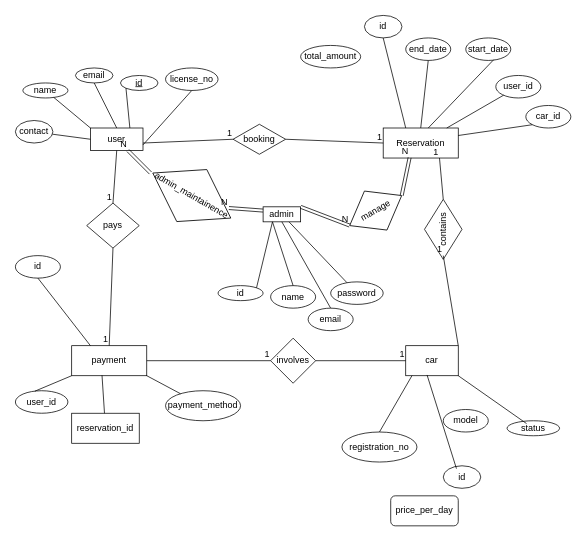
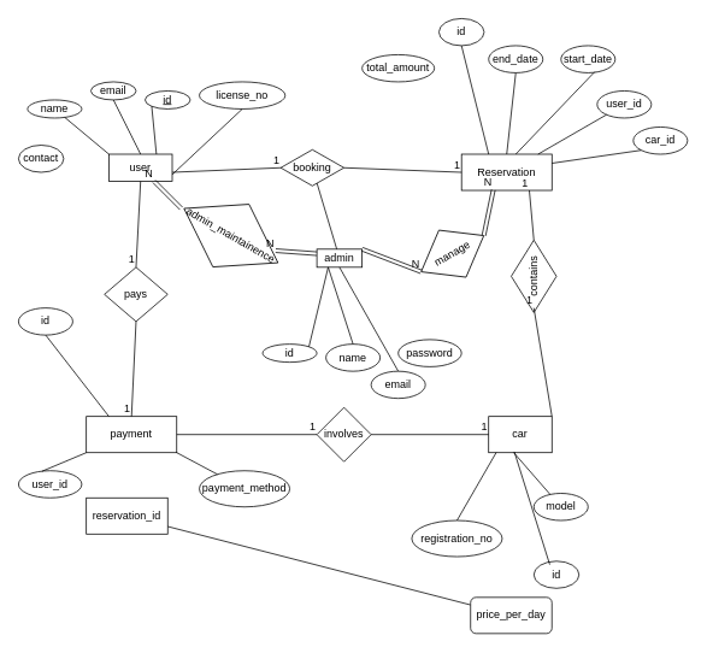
  <mxCell id="0" />
  <mxCell id="1" parent="0" />
  <mxCell id="2" value="user" style="whiteSpace=wrap;html=1;align=center;" vertex="1" parent="1"><mxGeometry x="120" y="170" width="70" height="30" as="geometry" /></mxCell>
  <mxCell id="3" value="id" style="ellipse;whiteSpace=wrap;html=1;align=center;fontStyle=4;" vertex="1" parent="1"><mxGeometry x="160" y="100" width="50" height="20" as="geometry" /></mxCell>
  <mxCell id="4" value="user_id" style="ellipse;whiteSpace=wrap;html=1;align=center;" vertex="1" parent="1"><mxGeometry x="20" y="520" width="70" height="30" as="geometry" /></mxCell>
  <mxCell id="5" value="contact" style="ellipse;whiteSpace=wrap;html=1;align=center;" vertex="1" parent="1"><mxGeometry x="20" y="160" width="50" height="30" as="geometry" /></mxCell>
  <mxCell id="6" value="name" style="ellipse;whiteSpace=wrap;html=1;align=center;" vertex="1" parent="1"><mxGeometry x="30" y="110" width="60" height="20" as="geometry" /></mxCell>
- <mxCell id="7" value="license_no" style="ellipse;whiteSpace=wrap;html=1;align=center;" vertex="1" parent="1"><mxGeometry x="220" y="90" width="70" height="30" as="geometry" /></mxCell>
+ <mxCell id="7" value="license_no" style="ellipse;whiteSpace=wrap;html=1;align=center;" vertex="1" parent="1"><mxGeometry x="220" y="90" width="95" height="30" as="geometry" /></mxCell>
  <mxCell id="8" value="id" style="ellipse;whiteSpace=wrap;html=1;align=center;" vertex="1" parent="1"><mxGeometry x="485" y="20" width="50" height="30" as="geometry" /></mxCell>
  <mxCell id="9" value="id" style="ellipse;whiteSpace=wrap;html=1;align=center;" vertex="1" parent="1"><mxGeometry x="20" y="340" width="60" height="30" as="geometry" /></mxCell>
  <mxCell id="10" style="edgeStyle=orthogonalEdgeStyle;rounded=0;orthogonalLoop=1;jettySize=auto;html=1;exitX=0.5;exitY=0;exitDx=0;exitDy=0;" edge="1" parent="1" source="11"><mxGeometry relative="1" as="geometry"><mxPoint x="125" y="90" as="targetPoint" /></mxGeometry></mxCell>
  <mxCell id="11" value="email" style="ellipse;whiteSpace=wrap;html=1;align=center;" vertex="1" parent="1"><mxGeometry x="100" y="90" width="50" height="20" as="geometry" /></mxCell>
  <mxCell id="12" value="reservation_id" style="whiteSpace=wrap;html=1;align=center;rounded=0;" vertex="1" parent="1"><mxGeometry x="95" y="550" width="90" height="40" as="geometry" /></mxCell>
  <mxCell id="13" value="payment_method" style="ellipse;whiteSpace=wrap;html=1;align=center;" vertex="1" parent="1"><mxGeometry x="220" y="520" width="100" height="40" as="geometry" /></mxCell>
  <mxCell id="14" value="" style="endArrow=none;html=1;rounded=0;entryX=1;entryY=0.75;entryDx=0;entryDy=0;exitX=0.5;exitY=1;exitDx=0;exitDy=0;" edge="1" parent="1" source="7" target="2"><mxGeometry relative="1" as="geometry"><mxPoint x="230" y="180" as="sourcePoint" /><mxPoint x="180" y="190" as="targetPoint" /></mxGeometry></mxCell>
  <mxCell id="15" value="" style="endArrow=none;html=1;rounded=0;exitX=0;exitY=1;exitDx=0;exitDy=0;entryX=0.75;entryY=0;entryDx=0;entryDy=0;" edge="1" parent="1" source="3" target="2"><mxGeometry relative="1" as="geometry"><mxPoint x="470" y="310" as="sourcePoint" /><mxPoint x="630" y="310" as="targetPoint" /></mxGeometry></mxCell>
  <mxCell id="16" value="" style="endArrow=none;html=1;rounded=0;exitX=0.5;exitY=1;exitDx=0;exitDy=0;entryX=0.5;entryY=0;entryDx=0;entryDy=0;" edge="1" parent="1" source="11" target="2"><mxGeometry relative="1" as="geometry"><mxPoint x="470" y="310" as="sourcePoint" /><mxPoint x="140" y="160" as="targetPoint" /></mxGeometry></mxCell>
  <mxCell id="17" value="" style="endArrow=none;html=1;rounded=0;entryX=0;entryY=0;entryDx=0;entryDy=0;" edge="1" parent="1" source="6" target="2"><mxGeometry relative="1" as="geometry"><mxPoint x="470" y="310" as="sourcePoint" /><mxPoint x="630" y="310" as="targetPoint" /></mxGeometry></mxCell>
- <mxCell id="18" value="" style="endArrow=none;html=1;rounded=0;entryX=0;entryY=0.5;entryDx=0;entryDy=0;" edge="1" parent="1" source="5" target="2"><mxGeometry relative="1" as="geometry"><mxPoint x="470" y="310" as="sourcePoint" /><mxPoint x="630" y="310" as="targetPoint" /></mxGeometry></mxCell>
  <mxCell id="19" value="payment" style="whiteSpace=wrap;html=1;align=center;" vertex="1" parent="1"><mxGeometry x="95" y="460" width="100" height="40" as="geometry" /></mxCell>
- <mxCell id="20" value="pays" style="shape=rhombus;perimeter=rhombusPerimeter;whiteSpace=wrap;html=1;align=center;" vertex="1" parent="1"><mxGeometry x="115" y="270" width="70" height="60" as="geometry" /></mxCell>
+ <mxCell id="20" value="pays" style="shape=rhombus;perimeter=rhombusPerimeter;whiteSpace=wrap;html=1;align=center;" vertex="1" parent="1"><mxGeometry x="115" y="295" width="70" height="60" as="geometry" /></mxCell>
  <mxCell id="21" value="" style="endArrow=none;html=1;rounded=0;exitX=0.5;exitY=1;exitDx=0;exitDy=0;entryX=0.5;entryY=0;entryDx=0;entryDy=0;" edge="1" parent="1" source="2" target="20"><mxGeometry relative="1" as="geometry"><mxPoint x="470" y="310" as="sourcePoint" /><mxPoint x="630" y="310" as="targetPoint" /></mxGeometry></mxCell>
  <mxCell id="22" value="1" style="resizable=0;html=1;whiteSpace=wrap;align=right;verticalAlign=bottom;" connectable="0" vertex="1" parent="21"><mxGeometry x="1" relative="1" as="geometry" /></mxCell>
  <mxCell id="23" value="" style="endArrow=none;html=1;rounded=0;exitX=0.5;exitY=1;exitDx=0;exitDy=0;entryX=0.5;entryY=0;entryDx=0;entryDy=0;" edge="1" parent="1" source="20" target="19"><mxGeometry relative="1" as="geometry"><mxPoint x="470" y="310" as="sourcePoint" /><mxPoint x="630" y="310" as="targetPoint" /></mxGeometry></mxCell>
  <mxCell id="24" value="1" style="resizable=0;html=1;whiteSpace=wrap;align=right;verticalAlign=bottom;" connectable="0" vertex="1" parent="23"><mxGeometry x="1" relative="1" as="geometry" /></mxCell>
  <mxCell id="25" value="" style="endArrow=none;html=1;rounded=0;exitX=0.5;exitY=1;exitDx=0;exitDy=0;entryX=0.25;entryY=0;entryDx=0;entryDy=0;" edge="1" parent="1" source="9" target="19"><mxGeometry relative="1" as="geometry"><mxPoint x="470" y="450" as="sourcePoint" /><mxPoint x="630" y="450" as="targetPoint" /></mxGeometry></mxCell>
  <mxCell id="26" value="" style="endArrow=none;html=1;rounded=0;exitX=0.371;exitY=0.02;exitDx=0;exitDy=0;exitPerimeter=0;entryX=0;entryY=1;entryDx=0;entryDy=0;" edge="1" parent="1" source="4" target="19"><mxGeometry relative="1" as="geometry"><mxPoint x="470" y="450" as="sourcePoint" /><mxPoint x="630" y="450" as="targetPoint" /></mxGeometry></mxCell>
- <mxCell id="27" value="" style="endArrow=none;html=1;rounded=0;entryX=0.404;entryY=0.985;entryDx=0;entryDy=0;entryPerimeter=0;" edge="1" parent="1" source="12" target="19"><mxGeometry relative="1" as="geometry"><mxPoint x="470" y="450" as="sourcePoint" /><mxPoint x="140" y="460" as="targetPoint" /></mxGeometry></mxCell>
+ <mxCell id="27" value="" style="endArrow=none;html=1;rounded=0;" edge="1" parent="1" source="12" target="36"><mxGeometry relative="1" as="geometry"><mxPoint x="470" y="450" as="sourcePoint" /><mxPoint x="140" y="460" as="targetPoint" /></mxGeometry></mxCell>
  <mxCell id="28" value="" style="endArrow=none;html=1;rounded=0;exitX=1;exitY=1;exitDx=0;exitDy=0;" edge="1" parent="1" source="19" target="13"><mxGeometry relative="1" as="geometry"><mxPoint x="280" y="450" as="sourcePoint" /><mxPoint x="440" y="450" as="targetPoint" /></mxGeometry></mxCell>
  <mxCell id="29" value="car" style="whiteSpace=wrap;html=1;align=center;" vertex="1" parent="1"><mxGeometry x="540" y="460" width="70" height="40" as="geometry" /></mxCell>
  <mxCell id="30" value="start_date" style="ellipse;whiteSpace=wrap;html=1;align=center;" vertex="1" parent="1"><mxGeometry x="620" y="50" width="60" height="30" as="geometry" /></mxCell>
  <mxCell id="31" value="car_id" style="ellipse;whiteSpace=wrap;html=1;align=center;" vertex="1" parent="1"><mxGeometry x="700" y="140" width="60" height="30" as="geometry" /></mxCell>
  <mxCell id="32" value="total_amount" style="ellipse;whiteSpace=wrap;html=1;align=center;" vertex="1" parent="1"><mxGeometry x="400" y="60" width="80" height="30" as="geometry" /></mxCell>
- <mxCell id="33" value="status" style="ellipse;whiteSpace=wrap;html=1;align=center;" vertex="1" parent="1"><mxGeometry x="675" y="560" width="70" height="20" as="geometry" /></mxCell>
  <mxCell id="34" value="user_id" style="ellipse;whiteSpace=wrap;html=1;align=center;" vertex="1" parent="1"><mxGeometry x="660" y="100" width="60" height="30" as="geometry" /></mxCell>
  <mxCell id="35" value="id" style="ellipse;whiteSpace=wrap;html=1;align=center;" vertex="1" parent="1"><mxGeometry x="590" y="620" width="50" height="30" as="geometry" /></mxCell>
  <mxCell id="36" value="price_per_day" style="whiteSpace=wrap;html=1;align=center;rounded=1;" vertex="1" parent="1"><mxGeometry x="520" y="660" width="90" height="40" as="geometry" /></mxCell>
  <mxCell id="37" value="end_date" style="ellipse;whiteSpace=wrap;html=1;align=center;" vertex="1" parent="1"><mxGeometry x="540" y="50" width="60" height="30" as="geometry" /></mxCell>
  <mxCell id="38" value="registration_no" style="ellipse;whiteSpace=wrap;html=1;align=center;" vertex="1" parent="1"><mxGeometry x="455" y="575" width="100" height="40" as="geometry" /></mxCell>
  <mxCell id="39" value="model" style="ellipse;whiteSpace=wrap;html=1;align=center;" vertex="1" parent="1"><mxGeometry x="590" y="545" width="60" height="30" as="geometry" /></mxCell>
- <mxCell id="40" value="" style="endArrow=none;html=1;rounded=0;entryX=0.371;entryY=0.19;entryDx=0;entryDy=0;entryPerimeter=0;exitX=1;exitY=1;exitDx=0;exitDy=0;" edge="1" parent="1" source="29" target="33"><mxGeometry relative="1" as="geometry"><mxPoint x="490" y="450" as="sourcePoint" /><mxPoint x="650" y="450" as="targetPoint" /></mxGeometry></mxCell>
  <mxCell id="41" value="" style="endArrow=none;html=1;rounded=0;entryX=0.5;entryY=0;entryDx=0;entryDy=0;exitX=0.12;exitY=0.995;exitDx=0;exitDy=0;exitPerimeter=0;" edge="1" parent="1" source="29" target="38"><mxGeometry relative="1" as="geometry"><mxPoint x="490" y="450" as="sourcePoint" /><mxPoint x="650" y="450" as="targetPoint" /></mxGeometry></mxCell>
  <mxCell id="42" value="" style="endArrow=none;html=1;rounded=0;entryX=0.352;entryY=0.127;entryDx=0;entryDy=0;entryPerimeter=0;exitX=0.406;exitY=0.975;exitDx=0;exitDy=0;exitPerimeter=0;" edge="1" parent="1" source="29" target="35"><mxGeometry relative="1" as="geometry"><mxPoint x="570" y="510" as="sourcePoint" /><mxPoint x="650" y="450" as="targetPoint" /></mxGeometry></mxCell>
- <mxCell id="44" value="involves" style="shape=rhombus;perimeter=rhombusPerimeter;whiteSpace=wrap;html=1;align=center;" vertex="1" parent="1"><mxGeometry x="360" y="450" width="60" height="60" as="geometry" /></mxCell>
+ <mxCell id="43" value="" style="endArrow=none;html=1;rounded=0;exitX=0.394;exitY=0.995;exitDx=0;exitDy=0;exitPerimeter=0;" edge="1" parent="1" source="29" target="39"><mxGeometry relative="1" as="geometry"><mxPoint x="490" y="450" as="sourcePoint" /><mxPoint x="650" y="450" as="targetPoint" /></mxGeometry></mxCell>
+ <mxCell id="44" value="involves" style="shape=rhombus;perimeter=rhombusPerimeter;whiteSpace=wrap;html=1;align=center;" vertex="1" parent="1"><mxGeometry x="350" y="450" width="60" height="60" as="geometry" /></mxCell>
  <mxCell id="45" value="" style="endArrow=none;html=1;rounded=0;exitX=1;exitY=0.5;exitDx=0;exitDy=0;entryX=0;entryY=0.5;entryDx=0;entryDy=0;" edge="1" parent="1" source="19" target="44"><mxGeometry relative="1" as="geometry"><mxPoint x="490" y="450" as="sourcePoint" /><mxPoint x="650" y="450" as="targetPoint" /></mxGeometry></mxCell>
  <mxCell id="46" value="1" style="resizable=0;html=1;whiteSpace=wrap;align=right;verticalAlign=bottom;" connectable="0" vertex="1" parent="45"><mxGeometry x="1" relative="1" as="geometry" /></mxCell>
  <mxCell id="47" value="" style="endArrow=none;html=1;rounded=0;" edge="1" parent="1" source="44" target="29"><mxGeometry relative="1" as="geometry"><mxPoint x="490" y="450" as="sourcePoint" /><mxPoint x="650" y="450" as="targetPoint" /></mxGeometry></mxCell>
  <mxCell id="48" value="1" style="resizable=0;html=1;whiteSpace=wrap;align=right;verticalAlign=bottom;" connectable="0" vertex="1" parent="47"><mxGeometry x="1" relative="1" as="geometry" /></mxCell>
  <mxCell id="49" value="Reservation" style="whiteSpace=wrap;html=1;align=center;" vertex="1" parent="1"><mxGeometry x="510" y="170" width="100" height="40" as="geometry" /></mxCell>
  <mxCell id="50" value="" style="endArrow=none;html=1;rounded=0;exitX=0.5;exitY=1;exitDx=0;exitDy=0;" edge="1" parent="1" source="8"><mxGeometry relative="1" as="geometry"><mxPoint x="530" y="60" as="sourcePoint" /><mxPoint x="540" y="170" as="targetPoint" /></mxGeometry></mxCell>
  <mxCell id="51" value="" style="endArrow=none;html=1;rounded=0;exitX=0.5;exitY=1;exitDx=0;exitDy=0;entryX=0.5;entryY=0;entryDx=0;entryDy=0;" edge="1" parent="1" source="37" target="49"><mxGeometry relative="1" as="geometry"><mxPoint x="530" y="60" as="sourcePoint" /><mxPoint x="690" y="60" as="targetPoint" /></mxGeometry></mxCell>
  <mxCell id="52" value="" style="endArrow=none;html=1;rounded=0;exitX=0.6;exitY=0;exitDx=0;exitDy=0;exitPerimeter=0;entryX=0.62;entryY=0.967;entryDx=0;entryDy=0;entryPerimeter=0;" edge="1" parent="1" source="49" target="30"><mxGeometry relative="1" as="geometry"><mxPoint x="530" y="60" as="sourcePoint" /><mxPoint x="690" y="60" as="targetPoint" /></mxGeometry></mxCell>
  <mxCell id="53" value="" style="endArrow=none;html=1;rounded=0;" edge="1" parent="1" source="49" target="34"><mxGeometry relative="1" as="geometry"><mxPoint x="530" y="60" as="sourcePoint" /><mxPoint x="690" y="60" as="targetPoint" /></mxGeometry></mxCell>
  <mxCell id="54" value="" style="endArrow=none;html=1;rounded=0;exitX=1;exitY=0.25;exitDx=0;exitDy=0;entryX=0;entryY=1;entryDx=0;entryDy=0;" edge="1" parent="1" source="49" target="31"><mxGeometry relative="1" as="geometry"><mxPoint x="530" y="60" as="sourcePoint" /><mxPoint x="690" y="60" as="targetPoint" /></mxGeometry></mxCell>
  <mxCell id="55" value="booking" style="shape=rhombus;perimeter=rhombusPerimeter;whiteSpace=wrap;html=1;align=center;" vertex="1" parent="1"><mxGeometry x="310" y="165" width="70" height="40" as="geometry" /></mxCell>
  <mxCell id="56" value="" style="endArrow=none;html=1;rounded=0;entryX=0;entryY=0.5;entryDx=0;entryDy=0;" edge="1" parent="1" target="55"><mxGeometry relative="1" as="geometry"><mxPoint x="190" y="190" as="sourcePoint" /><mxPoint x="690" y="60" as="targetPoint" /></mxGeometry></mxCell>
  <mxCell id="57" value="1" style="resizable=0;html=1;whiteSpace=wrap;align=right;verticalAlign=bottom;" connectable="0" vertex="1" parent="56"><mxGeometry x="1" relative="1" as="geometry" /></mxCell>
  <mxCell id="58" value="" style="endArrow=none;html=1;rounded=0;exitX=1;exitY=0.5;exitDx=0;exitDy=0;entryX=0;entryY=0.5;entryDx=0;entryDy=0;" edge="1" parent="1" source="55" target="49"><mxGeometry relative="1" as="geometry"><mxPoint x="530" y="60" as="sourcePoint" /><mxPoint x="690" y="60" as="targetPoint" /></mxGeometry></mxCell>
  <mxCell id="59" value="1" style="resizable=0;html=1;whiteSpace=wrap;align=right;verticalAlign=bottom;" connectable="0" vertex="1" parent="58"><mxGeometry x="1" relative="1" as="geometry" /></mxCell>
  <mxCell id="60" value="contains" style="shape=rhombus;perimeter=rhombusPerimeter;whiteSpace=wrap;html=1;align=center;rotation=-90;" vertex="1" parent="1"><mxGeometry x="550" y="280" width="80" height="50" as="geometry" /></mxCell>
  <mxCell id="61" value="" style="endArrow=none;html=1;rounded=0;exitX=1;exitY=0;exitDx=0;exitDy=0;" edge="1" parent="1" source="29"><mxGeometry relative="1" as="geometry"><mxPoint x="602.37" y="453.4" as="sourcePoint" /><mxPoint x="590" y="340" as="targetPoint" /></mxGeometry></mxCell>
  <mxCell id="62" value="1" style="resizable=0;html=1;whiteSpace=wrap;align=right;verticalAlign=bottom;" connectable="0" vertex="1" parent="61"><mxGeometry x="1" relative="1" as="geometry" /></mxCell>
  <mxCell id="63" value="" style="endArrow=none;html=1;rounded=0;entryX=0.75;entryY=1;entryDx=0;entryDy=0;exitX=1;exitY=0.5;exitDx=0;exitDy=0;" edge="1" parent="1" source="60" target="49"><mxGeometry relative="1" as="geometry"><mxPoint x="561" y="270" as="sourcePoint" /><mxPoint x="690" y="420" as="targetPoint" /></mxGeometry></mxCell>
  <mxCell id="64" value="1" style="resizable=0;html=1;whiteSpace=wrap;align=right;verticalAlign=bottom;" connectable="0" vertex="1" parent="63"><mxGeometry x="1" relative="1" as="geometry" /></mxCell>
  <mxCell id="65" value="admin" style="whiteSpace=wrap;html=1;align=center;" vertex="1" parent="1"><mxGeometry x="350" y="275" width="50" height="20" as="geometry" /></mxCell>
  <mxCell id="66" value="email" style="ellipse;whiteSpace=wrap;html=1;align=center;" vertex="1" parent="1"><mxGeometry x="410" y="410" width="60" height="30" as="geometry" /></mxCell>
  <mxCell id="67" value="password" style="ellipse;whiteSpace=wrap;html=1;align=center;" vertex="1" parent="1"><mxGeometry x="440" y="375" width="70" height="30" as="geometry" /></mxCell>
  <mxCell id="68" value="name" style="ellipse;whiteSpace=wrap;html=1;align=center;" vertex="1" parent="1"><mxGeometry x="360" y="380" width="60" height="30" as="geometry" /></mxCell>
  <mxCell id="69" value="id" style="ellipse;whiteSpace=wrap;html=1;align=center;" vertex="1" parent="1"><mxGeometry x="290" y="380" width="60" height="20" as="geometry" /></mxCell>
- <mxCell id="70" value="" style="endArrow=none;html=1;rounded=0;" edge="1" parent="1" source="65" target="67"><mxGeometry relative="1" as="geometry"><mxPoint x="530" y="420" as="sourcePoint" /><mxPoint x="690" y="420" as="targetPoint" /></mxGeometry></mxCell>
+ <mxCell id="70" value="" style="endArrow=none;html=1;rounded=0;" edge="1" parent="1" source="65" target="55"><mxGeometry relative="1" as="geometry"><mxPoint x="530" y="420" as="sourcePoint" /><mxPoint x="690" y="420" as="targetPoint" /></mxGeometry></mxCell>
  <mxCell id="71" value="" style="endArrow=none;html=1;rounded=0;exitX=0.5;exitY=1;exitDx=0;exitDy=0;entryX=0.5;entryY=0;entryDx=0;entryDy=0;" edge="1" parent="1" source="65" target="66"><mxGeometry relative="1" as="geometry"><mxPoint x="530" y="420" as="sourcePoint" /><mxPoint x="690" y="420" as="targetPoint" /></mxGeometry></mxCell>
  <mxCell id="72" value="" style="endArrow=none;html=1;rounded=0;exitX=0.25;exitY=1;exitDx=0;exitDy=0;entryX=0.5;entryY=0;entryDx=0;entryDy=0;" edge="1" parent="1" source="65" target="68"><mxGeometry relative="1" as="geometry"><mxPoint x="530" y="420" as="sourcePoint" /><mxPoint x="390" y="390" as="targetPoint" /></mxGeometry></mxCell>
  <mxCell id="73" value="" style="endArrow=none;html=1;rounded=0;exitX=0.25;exitY=1;exitDx=0;exitDy=0;entryX=1;entryY=0;entryDx=0;entryDy=0;" edge="1" parent="1" source="65" target="69"><mxGeometry relative="1" as="geometry"><mxPoint x="530" y="420" as="sourcePoint" /><mxPoint x="690" y="420" as="targetPoint" /></mxGeometry></mxCell>
  <mxCell id="74" value="admin_maintainence" style="shape=rhombus;perimeter=rhombusPerimeter;whiteSpace=wrap;html=1;align=center;rotation=30;" vertex="1" parent="1"><mxGeometry x="195" y="220" width="120" height="80" as="geometry" /></mxCell>
  <mxCell id="75" value="" style="shape=link;html=1;rounded=0;exitX=0;exitY=0.25;exitDx=0;exitDy=0;entryX=0.926;entryY=0.371;entryDx=0;entryDy=0;entryPerimeter=0;" edge="1" parent="1" source="65" target="74"><mxGeometry relative="1" as="geometry"><mxPoint x="530" y="420" as="sourcePoint" /><mxPoint x="690" y="420" as="targetPoint" /></mxGeometry></mxCell>
  <mxCell id="76" value="N" style="resizable=0;html=1;whiteSpace=wrap;align=right;verticalAlign=bottom;" connectable="0" vertex="1" parent="75"><mxGeometry x="1" relative="1" as="geometry" /></mxCell>
  <mxCell id="77" value="" style="shape=link;html=1;rounded=0;" edge="1" parent="1" target="2"><mxGeometry relative="1" as="geometry"><mxPoint x="200" y="230" as="sourcePoint" /><mxPoint x="690" y="420" as="targetPoint" /></mxGeometry></mxCell>
  <mxCell id="78" value="N" style="resizable=0;html=1;whiteSpace=wrap;align=right;verticalAlign=bottom;" connectable="0" vertex="1" parent="77"><mxGeometry x="1" relative="1" as="geometry" /></mxCell>
  <mxCell id="79" value="manage" style="shape=rhombus;perimeter=rhombusPerimeter;whiteSpace=wrap;html=1;align=center;rotation=-30;" vertex="1" parent="1"><mxGeometry x="460" y="250" width="80" height="60" as="geometry" /></mxCell>
  <mxCell id="80" value="" style="shape=link;html=1;rounded=0;exitX=1;exitY=0;exitDx=0;exitDy=0;entryX=0;entryY=0.5;entryDx=0;entryDy=0;" edge="1" parent="1" source="65" target="79"><mxGeometry relative="1" as="geometry"><mxPoint x="530" y="420" as="sourcePoint" /><mxPoint x="690" y="420" as="targetPoint" /></mxGeometry></mxCell>
  <mxCell id="81" value="N" style="resizable=0;html=1;whiteSpace=wrap;align=right;verticalAlign=bottom;" connectable="0" vertex="1" parent="80"><mxGeometry x="1" relative="1" as="geometry" /></mxCell>
  <mxCell id="82" value="" style="shape=link;html=1;rounded=0;exitX=1;exitY=0.5;exitDx=0;exitDy=0;entryX=0.352;entryY=0.985;entryDx=0;entryDy=0;entryPerimeter=0;" edge="1" parent="1" source="79" target="49"><mxGeometry relative="1" as="geometry"><mxPoint x="530" y="420" as="sourcePoint" /><mxPoint x="690" y="420" as="targetPoint" /></mxGeometry></mxCell>
  <mxCell id="83" value="N" style="resizable=0;html=1;whiteSpace=wrap;align=right;verticalAlign=bottom;" connectable="0" vertex="1" parent="82"><mxGeometry x="1" relative="1" as="geometry" /></mxCell>
